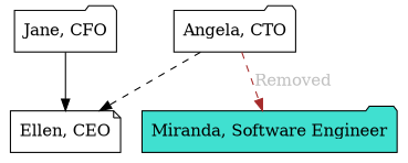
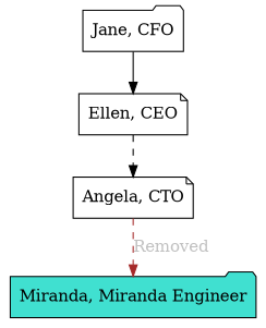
  digraph {
    node [shape=note]
    edge [color=black style=dashed]
    n1 [label="Ellen, CEO"]
    n2 [label="Jane, CFO" shape=folder]
-   n3 [label="Angela, CTO" shape=folder]
-   n4 [fillcolor=turquoise label="Miranda, Software Engineer" shape=folder style=filled]
+   n3 [label="Angela, CTO"]
+   n4 [fillcolor=turquoise label="Miranda, Miranda Engineer" shape=folder style=filled]
    n2 -> n1 [style=solid]
-   n3 -> n1
+   n1 -> n3
    n3 -> n4 [color=brown fontcolor=grey label=Removed]
  }
